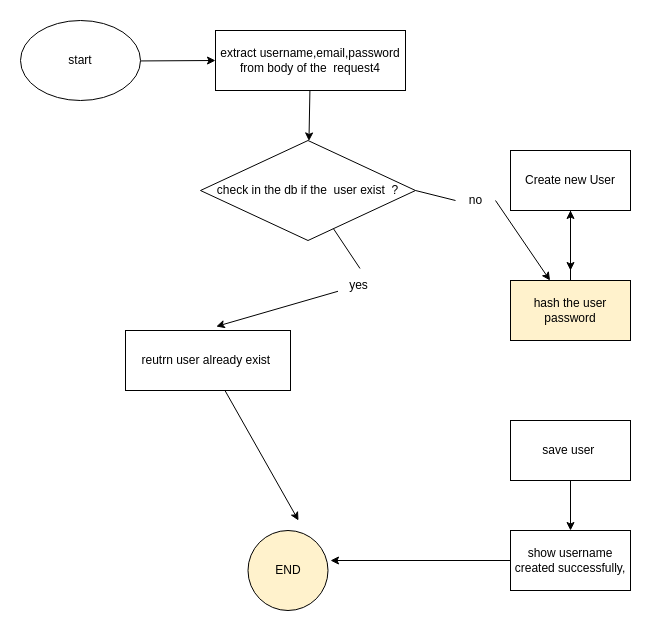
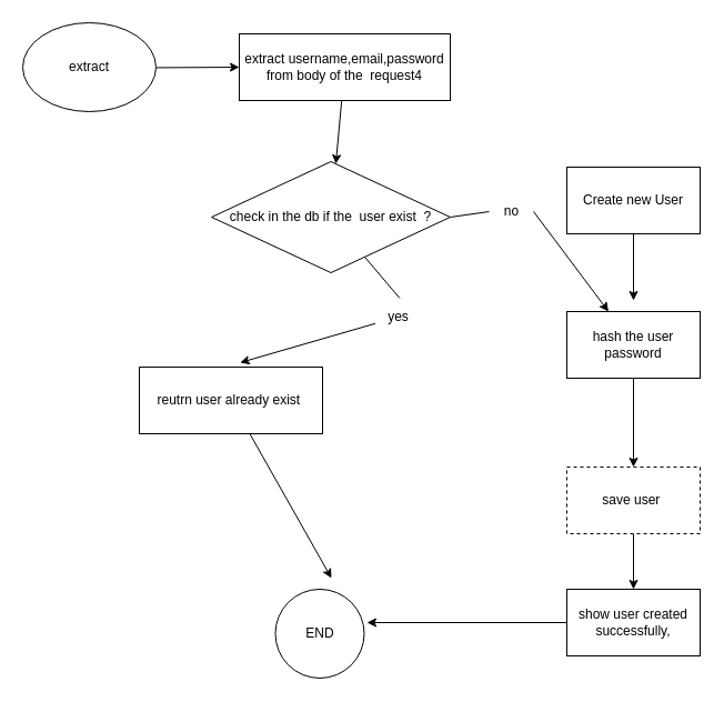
  <mxCell id="0" />
  <mxCell id="1" parent="0" />
  <mxCell id="2" value="" style="edgeStyle=none;html=1;" edge="1" parent="1" source="3" target="5"><mxGeometry relative="1" as="geometry" /></mxCell>
- <mxCell id="3" value="start" style="ellipse;whiteSpace=wrap;html=1;" vertex="1" parent="1"><mxGeometry x="20" y="20" width="120" height="80" as="geometry" /></mxCell>
+ <mxCell id="3" value="extract" style="ellipse;whiteSpace=wrap;html=1;" vertex="1" parent="1"><mxGeometry x="20" y="20" width="120" height="80" as="geometry" /></mxCell>
  <mxCell id="4" value="" style="edgeStyle=none;html=1;" edge="1" parent="1" source="5" target="8"><mxGeometry relative="1" as="geometry" /></mxCell>
  <mxCell id="5" value="extract username,email,password from body of the&amp;nbsp; request4" style="whiteSpace=wrap;html=1;" vertex="1" parent="1"><mxGeometry x="215" y="30" width="190" height="60" as="geometry" /></mxCell>
  <mxCell id="6" style="edgeStyle=none;html=1;entryX=0.55;entryY=-0.067;entryDx=0;entryDy=0;entryPerimeter=0;startArrow=none;" edge="1" parent="1" source="12" target="10"><mxGeometry relative="1" as="geometry" /></mxCell>
  <mxCell id="7" style="edgeStyle=none;html=1;exitX=1;exitY=0.5;exitDx=0;exitDy=0;startArrow=none;" edge="1" parent="1" source="20" target="23"><mxGeometry relative="1" as="geometry"><mxPoint x="440" y="120" as="targetPoint" /></mxGeometry></mxCell>
- <mxCell id="8" value="check in the db if the&amp;nbsp; user exist&amp;nbsp; ?" style="rhombus;whiteSpace=wrap;html=1;" vertex="1" parent="1"><mxGeometry x="200" y="140" width="215" height="100" as="geometry" /></mxCell>
+ <mxCell id="8" value="check in the db if the&amp;nbsp; user exist&amp;nbsp; ?" style="rhombus;whiteSpace=wrap;html=1;" vertex="1" parent="1"><mxGeometry x="190" y="145" width="215" height="100" as="geometry" /></mxCell>
  <mxCell id="9" style="edgeStyle=none;html=1;" edge="1" parent="1" source="10"><mxGeometry relative="1" as="geometry"><mxPoint x="298" y="520" as="targetPoint" /></mxGeometry></mxCell>
  <mxCell id="10" value="reutrn user already exist&amp;nbsp;" style="rounded=0;whiteSpace=wrap;html=1;" vertex="1" parent="1"><mxGeometry x="125" y="330" width="165" height="60" as="geometry" /></mxCell>
  <mxCell id="11" value="" style="edgeStyle=none;html=1;entryX=0.55;entryY=-0.067;entryDx=0;entryDy=0;entryPerimeter=0;endArrow=none;" edge="1" parent="1" source="8" target="12"><mxGeometry relative="1" as="geometry"><mxPoint x="181.844" y="159.756" as="sourcePoint" /><mxPoint x="180.75" y="225.98" as="targetPoint" /></mxGeometry></mxCell>
  <mxCell id="12" value="yes" style="text;html=1;align=center;verticalAlign=middle;resizable=0;points=[];autosize=1;strokeColor=none;fillColor=none;" vertex="1" parent="1"><mxGeometry x="337.5" y="270" width="40" height="30" as="geometry" /></mxCell>
  <mxCell id="13" style="edgeStyle=none;html=1;" edge="1" parent="1" source="14"><mxGeometry relative="1" as="geometry"><mxPoint x="570" y="270" as="targetPoint" /></mxGeometry></mxCell>
  <mxCell id="14" value="Create new User" style="rounded=0;whiteSpace=wrap;html=1;" vertex="1" parent="1"><mxGeometry x="510" y="150" width="120" height="60" as="geometry" /></mxCell>
  <mxCell id="15" style="edgeStyle=none;html=1;entryX=0.5;entryY=0;entryDx=0;entryDy=0;" edge="1" parent="1" source="16" target="18"><mxGeometry relative="1" as="geometry" /></mxCell>
- <mxCell id="16" value="save user&amp;nbsp;" style="rounded=0;whiteSpace=wrap;html=1;" vertex="1" parent="1"><mxGeometry x="510" y="420" width="120" height="60" as="geometry" /></mxCell>
+ <mxCell id="16" value="save user&amp;nbsp;" style="rounded=0;whiteSpace=wrap;html=1;dashed=1;" vertex="1" parent="1"><mxGeometry x="510" y="420" width="120" height="60" as="geometry" /></mxCell>
  <mxCell id="17" style="edgeStyle=none;html=1;" edge="1" parent="1" source="18"><mxGeometry relative="1" as="geometry"><mxPoint x="330" y="560" as="targetPoint" /></mxGeometry></mxCell>
- <mxCell id="18" value="show username created successfully," style="rounded=0;whiteSpace=wrap;html=1;" vertex="1" parent="1"><mxGeometry x="510" y="530" width="120" height="60" as="geometry" /></mxCell>
+ <mxCell id="18" value="show user created successfully," style="rounded=0;whiteSpace=wrap;html=1;" vertex="1" parent="1"><mxGeometry x="510" y="530" width="120" height="60" as="geometry" /></mxCell>
  <mxCell id="19" value="" style="edgeStyle=none;html=1;exitX=1;exitY=0.5;exitDx=0;exitDy=0;entryX=0;entryY=0.5;entryDx=0;entryDy=0;endArrow=none;" edge="1" parent="1" source="8" target="20"><mxGeometry relative="1" as="geometry"><mxPoint x="510" y="180" as="targetPoint" /><mxPoint x="415" y="190" as="sourcePoint" /></mxGeometry></mxCell>
- <mxCell id="20" value="no&lt;br&gt;" style="text;html=1;align=center;verticalAlign=middle;resizable=0;points=[];autosize=1;strokeColor=none;fillColor=none;" vertex="1" parent="1"><mxGeometry x="455" y="185" width="40" height="30" as="geometry" /></mxCell>
- <mxCell id="21" value="END" style="ellipse;whiteSpace=wrap;html=1;aspect=fixed;fillColor=#fff2cc;" vertex="1" parent="1"><mxGeometry x="247.5" y="530" width="80" height="80" as="geometry" /></mxCell>
- <mxCell id="22" style="edgeStyle=none;html=1;" edge="1" parent="1" source="23" target="14"><mxGeometry relative="1" as="geometry" /></mxCell>
- <mxCell id="23" value="hash the user password" style="rounded=0;whiteSpace=wrap;html=1;fillColor=#fff2cc;" vertex="1" parent="1"><mxGeometry x="510" y="280" width="120" height="60" as="geometry" /></mxCell>
+ <mxCell id="20" value="no&lt;br&gt;" style="text;html=1;align=center;verticalAlign=middle;resizable=0;points=[];autosize=1;strokeColor=none;fillColor=none;" vertex="1" parent="1"><mxGeometry x="440" y="175" width="40" height="30" as="geometry" /></mxCell>
+ <mxCell id="21" value="END" style="ellipse;whiteSpace=wrap;html=1;aspect=fixed;" vertex="1" parent="1"><mxGeometry x="247.5" y="530" width="80" height="80" as="geometry" /></mxCell>
+ <mxCell id="22" style="edgeStyle=none;html=1;entryX=0.5;entryY=0;entryDx=0;entryDy=0;" edge="1" parent="1" source="23" target="16"><mxGeometry relative="1" as="geometry" /></mxCell>
+ <mxCell id="23" value="hash the user password" style="rounded=0;whiteSpace=wrap;html=1;" vertex="1" parent="1"><mxGeometry x="510" y="280" width="120" height="60" as="geometry" /></mxCell>
